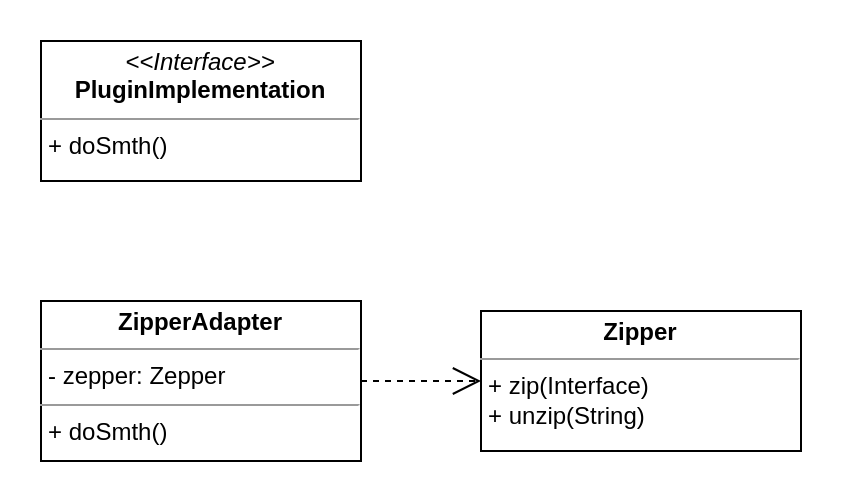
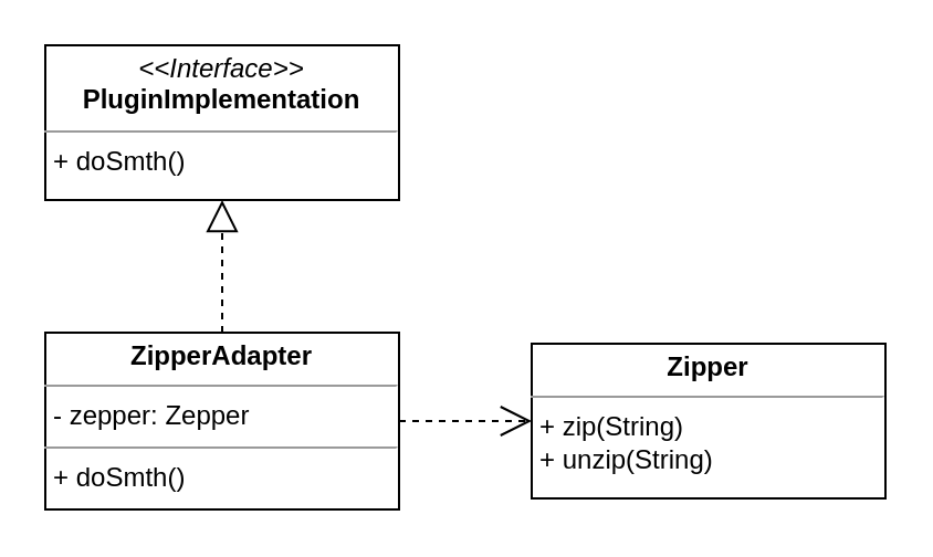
  <mxCell id="0" />
  <mxCell id="1" parent="0" />
  <mxCell id="2" value="&lt;p style=&quot;margin:0px;margin-top:4px;text-align:center;&quot;&gt;&lt;i&gt;&amp;lt;&amp;lt;Interface&amp;gt;&amp;gt;&lt;/i&gt;&lt;br&gt;&lt;b&gt;PluginImplementation&lt;/b&gt;&lt;br&gt;&lt;/p&gt;&lt;hr size=&quot;1&quot;&gt;&lt;p style=&quot;margin:0px;margin-left:4px;&quot;&gt;&lt;span style=&quot;background-color: initial;&quot;&gt;+&amp;nbsp;&lt;/span&gt;doSmth()&lt;/p&gt;" style="verticalAlign=top;align=left;overflow=fill;fontSize=12;fontFamily=Helvetica;html=1;" vertex="1" parent="1"><mxGeometry x="20" y="20" width="160" height="70" as="geometry" /></mxCell>
  <mxCell id="3" value="&lt;p style=&quot;margin:0px;margin-top:4px;text-align:center;&quot;&gt;&lt;b&gt;ZipperAdapter&lt;/b&gt;&lt;/p&gt;&lt;hr size=&quot;1&quot;&gt;&lt;p style=&quot;margin:0px;margin-left:4px;&quot;&gt;- zepper: Zepper&lt;/p&gt;&lt;hr size=&quot;1&quot;&gt;&lt;p style=&quot;margin:0px;margin-left:4px;&quot;&gt;+&amp;nbsp;doSmth()&lt;br&gt;&lt;/p&gt;" style="verticalAlign=top;align=left;overflow=fill;fontSize=12;fontFamily=Helvetica;html=1;" vertex="1" parent="1"><mxGeometry x="20" y="150" width="160" height="80" as="geometry" /></mxCell>
- <mxCell id="5" value="&lt;p style=&quot;margin:0px;margin-top:4px;text-align:center;&quot;&gt;&lt;b&gt;Zipper&lt;/b&gt;&lt;/p&gt;&lt;hr size=&quot;1&quot;&gt;&lt;p style=&quot;margin:0px;margin-left:4px;&quot;&gt;+ zip(Interface)&lt;br&gt;&lt;/p&gt;&lt;p style=&quot;margin:0px;margin-left:4px;&quot;&gt;+ unzip(String)&lt;br&gt;&lt;/p&gt;" style="verticalAlign=top;align=left;overflow=fill;fontSize=12;fontFamily=Helvetica;html=1;" vertex="1" parent="1"><mxGeometry x="240" y="155" width="160" height="70" as="geometry" /></mxCell>
+ <mxCell id="4" value="" style="endArrow=block;dashed=1;endFill=0;endSize=12;html=1;rounded=0;exitX=0.5;exitY=0;exitDx=0;exitDy=0;entryX=0.5;entryY=1;entryDx=0;entryDy=0;" edge="1" parent="1" source="3" target="2"><mxGeometry width="160" relative="1" as="geometry"><mxPoint x="30" y="80" as="sourcePoint" /><mxPoint x="190" y="80" as="targetPoint" /></mxGeometry></mxCell>
+ <mxCell id="5" value="&lt;p style=&quot;margin:0px;margin-top:4px;text-align:center;&quot;&gt;&lt;b&gt;Zipper&lt;/b&gt;&lt;/p&gt;&lt;hr size=&quot;1&quot;&gt;&lt;p style=&quot;margin:0px;margin-left:4px;&quot;&gt;+ zip(String)&lt;br&gt;&lt;/p&gt;&lt;p style=&quot;margin:0px;margin-left:4px;&quot;&gt;+ unzip(String)&lt;br&gt;&lt;/p&gt;" style="verticalAlign=top;align=left;overflow=fill;fontSize=12;fontFamily=Helvetica;html=1;" vertex="1" parent="1"><mxGeometry x="240" y="155" width="160" height="70" as="geometry" /></mxCell>
  <mxCell id="6" value="" style="endArrow=open;endFill=1;endSize=12;html=1;rounded=0;exitX=1;exitY=0.5;exitDx=0;exitDy=0;entryX=0;entryY=0.5;entryDx=0;entryDy=0;dashed=1;" edge="1" parent="1" source="3" target="5"><mxGeometry width="160" relative="1" as="geometry"><mxPoint x="180" y="120" as="sourcePoint" /><mxPoint x="340" y="120" as="targetPoint" /></mxGeometry></mxCell>
